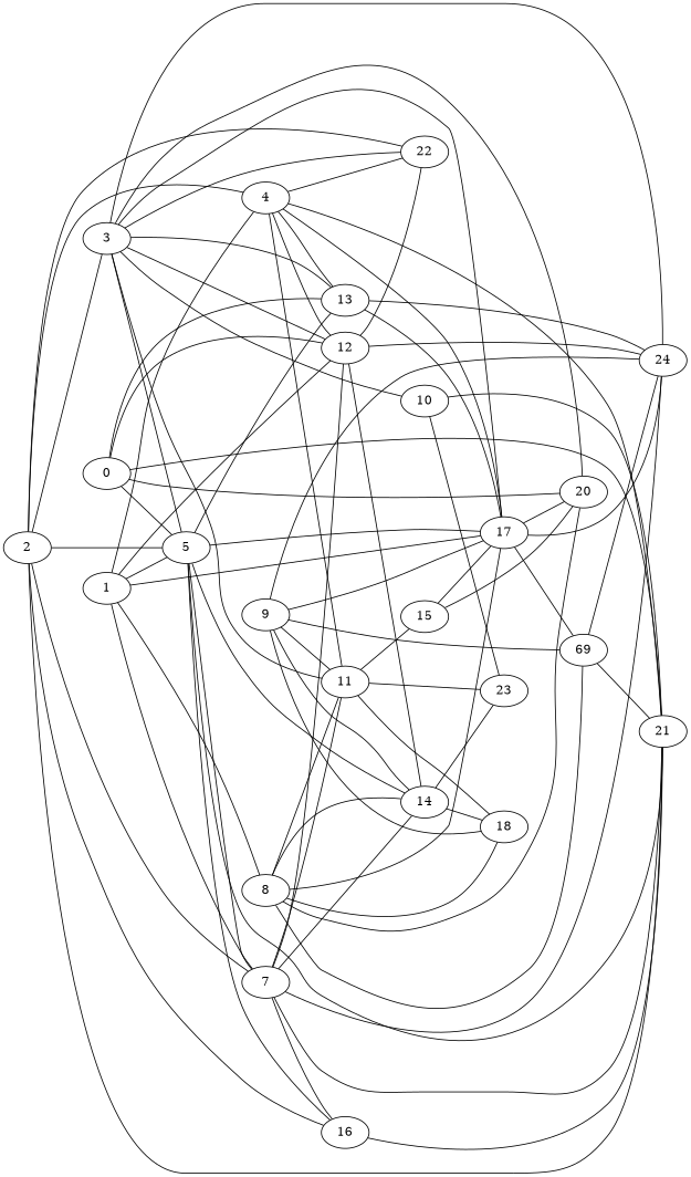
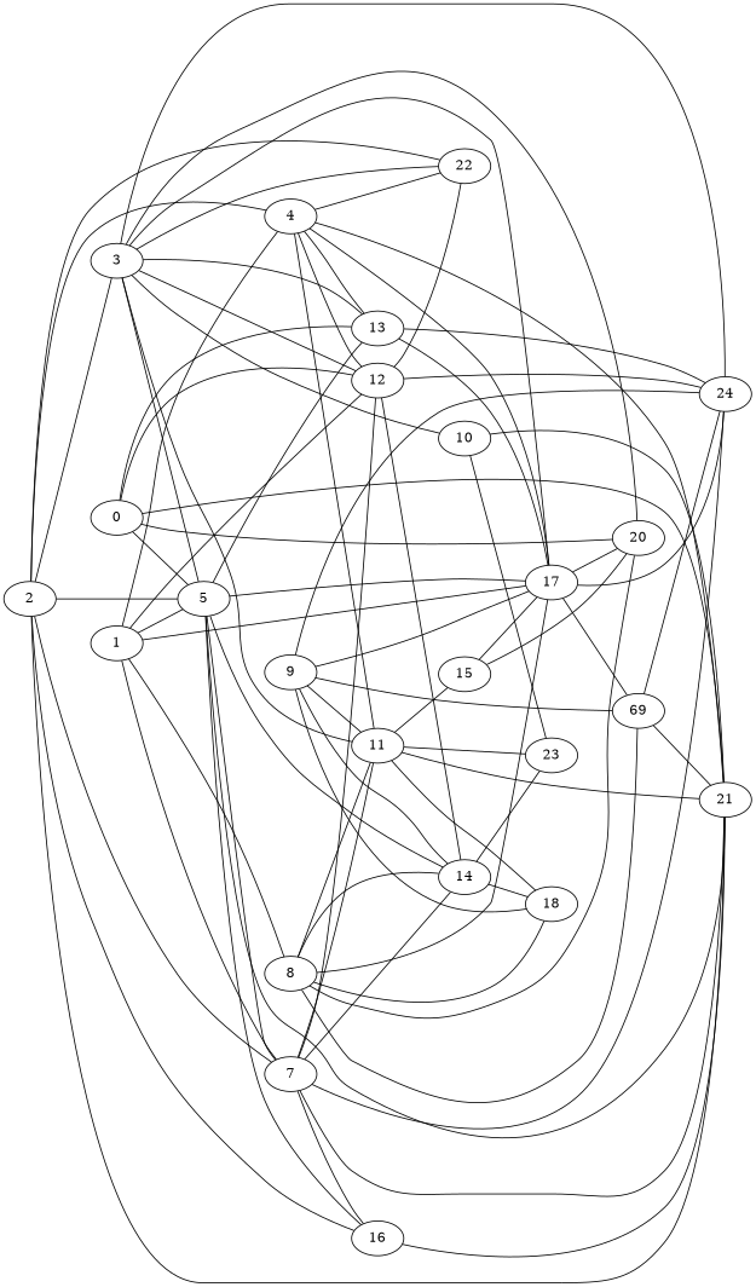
  strict graph {
    rankdir=LR
    edge [is_available=True prob=1.0]
    0
    5
    12
    13
    20
    21
    7
    17
    16
    14
    22
    24
    1
    4
    8
    11
    18
    n18 [label=69]
    2
    3
    10
    23
    15
    9
    0 -- 5 [prob=0.81877955779]
    0 -- 12 [prob=0.505176200296]
    0 -- 13
    0 -- 20 [prob=0.438890587581]
    0 -- 21 [prob=0.134700701024]
    5 -- 13 [prob=0.0809671866572]
    5 -- 21 [prob=0.803234261097]
    5 -- 7 [prob=0.549399674898]
    5 -- 17
    5 -- 16 [prob=0.373400022054]
    5 -- 14
    12 -- 14 [prob=0.0853120730067]
    12 -- 22 [prob=0.122537980994]
    12 -- 24
    13 -- 17 [prob=0.0252885291377]
    13 -- 24
    7 -- 12
    7 -- 21 [prob=0.366998904748]
    7 -- 16 [prob=0.225514533441]
    7 -- 14 [prob=0.200103812847]
    7 -- 24 [prob=0.987269035132]
    7 -- 11 [prob=0.642993745988]
    17 -- 20 [prob=0.170413824766]
    17 -- 24
    17 -- n18
    16 -- 21 [prob=0.893627895129]
    14 -- 18 [prob=0.500486318891]
    14 -- 23 [prob=0.655697629419]
    1 -- 5 [prob=0.00441401255025]
    1 -- 12 [prob=0.499738583608]
    1 -- 7 [prob=0.204814872178]
    1 -- 17
    1 -- 4 [prob=0.89822709964]
    1 -- 8
    4 -- 12
    4 -- 13 [prob=0.150548599739]
    4 -- 21 [prob=0.841708597046]
    4 -- 17 [prob=0.645083147269]
    4 -- 22 [prob=0.947248472754]
    4 -- 11 [prob=0.485219532896]
    8 -- 20 [prob=0.441468558428]
    8 -- 17 [prob=0.364096505653]
    8 -- 14
    8 -- 11 [prob=0.124852751362]
    8 -- 18 [prob=0.281595281164]
    8 -- n18 [prob=0.642755366644]
+   11 -- 21
    11 -- 18
    11 -- 23 [prob=0.953326191397]
    11 -- 15
    n18 -- 21 [prob=0.792536854787]
    n18 -- 24 [prob=0.298935802629]
    2 -- 5 [prob=0.431039658871]
    2 -- 21
    2 -- 7 [prob=0.485500937595]
    2 -- 16 [prob=0.176788049934]
    2 -- 22 [prob=0.48434482122]
    2 -- 4 [prob=0.0730564137107]
    2 -- 3
    3 -- 5 [prob=0.216986391968]
    3 -- 12 [prob=0.240857543009]
    3 -- 13 [prob=0.394035834847]
    3 -- 20
    3 -- 17 [prob=0.92632322391]
    3 -- 22 [prob=0.230281928639]
    3 -- 24 [prob=0.550307110734]
    3 -- 11 [prob=0.811231490796]
    3 -- 10 [prob=0.770532056587]
    10 -- 21 [prob=0.648463830653]
    10 -- 23 [prob=0.428663793835]
    15 -- 20 [prob=0.557191378296]
    15 -- 17 [prob=0.806280845008]
    9 -- 17 [prob=0.847364772495]
    9 -- 14
    9 -- 24 [prob=0.899559276191]
    9 -- 11 [prob=0.946870560006]
    9 -- 18 [prob=0.624555381095]
    9 -- n18 [prob=0.170171907134]
  }
